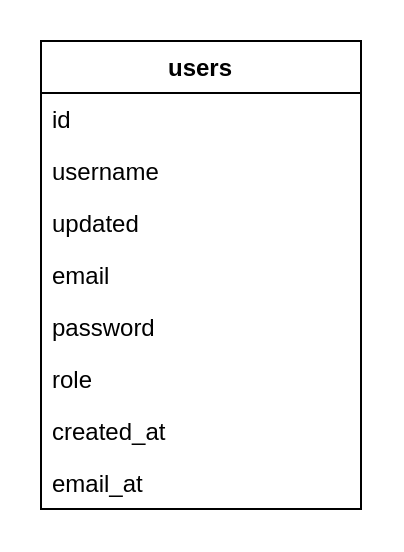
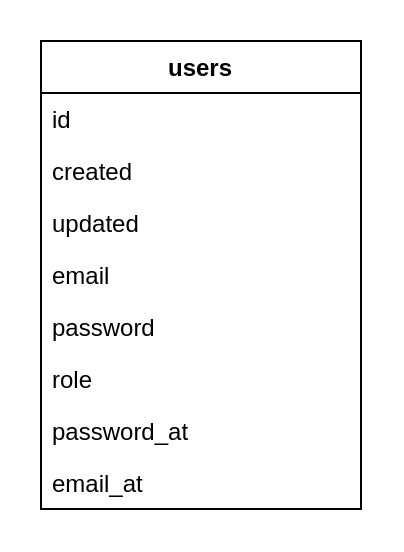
  <mxCell id="0" />
  <mxCell id="1" parent="0" />
  <mxCell id="2" value="users" style="swimlane;fontStyle=1;align=center;verticalAlign=top;childLayout=stackLayout;horizontal=1;startSize=26;horizontalStack=0;resizeParent=1;resizeParentMax=0;resizeLast=0;collapsible=1;marginBottom=0;" vertex="1" parent="1"><mxGeometry x="20" y="20" width="160" height="234" as="geometry" /></mxCell>
  <mxCell id="3" value="id" style="text;strokeColor=none;fillColor=none;align=left;verticalAlign=top;spacingLeft=4;spacingRight=4;overflow=hidden;rotatable=0;points=[[0,0.5],[1,0.5]];portConstraint=eastwest;" vertex="1" parent="2"><mxGeometry y="26" width="160" height="26" as="geometry" /></mxCell>
- <mxCell id="4" value="username" style="text;strokeColor=none;fillColor=none;align=left;verticalAlign=top;spacingLeft=4;spacingRight=4;overflow=hidden;rotatable=0;points=[[0,0.5],[1,0.5]];portConstraint=eastwest;" vertex="1" parent="2"><mxGeometry y="52" width="160" height="26" as="geometry" /></mxCell>
+ <mxCell id="4" value="created" style="text;strokeColor=none;fillColor=none;align=left;verticalAlign=top;spacingLeft=4;spacingRight=4;overflow=hidden;rotatable=0;points=[[0,0.5],[1,0.5]];portConstraint=eastwest;" vertex="1" parent="2"><mxGeometry y="52" width="160" height="26" as="geometry" /></mxCell>
  <mxCell id="5" value="updated" style="text;strokeColor=none;fillColor=none;align=left;verticalAlign=top;spacingLeft=4;spacingRight=4;overflow=hidden;rotatable=0;points=[[0,0.5],[1,0.5]];portConstraint=eastwest;" vertex="1" parent="2"><mxGeometry y="78" width="160" height="26" as="geometry" /></mxCell>
  <mxCell id="6" value="email" style="text;strokeColor=none;fillColor=none;align=left;verticalAlign=top;spacingLeft=4;spacingRight=4;overflow=hidden;rotatable=0;points=[[0,0.5],[1,0.5]];portConstraint=eastwest;" vertex="1" parent="2"><mxGeometry y="104" width="160" height="26" as="geometry" /></mxCell>
  <mxCell id="7" value="password" style="text;strokeColor=none;fillColor=none;align=left;verticalAlign=top;spacingLeft=4;spacingRight=4;overflow=hidden;rotatable=0;points=[[0,0.5],[1,0.5]];portConstraint=eastwest;" vertex="1" parent="2"><mxGeometry y="130" width="160" height="26" as="geometry" /></mxCell>
  <mxCell id="8" value="role" style="text;strokeColor=none;fillColor=none;align=left;verticalAlign=top;spacingLeft=4;spacingRight=4;overflow=hidden;rotatable=0;points=[[0,0.5],[1,0.5]];portConstraint=eastwest;" vertex="1" parent="2"><mxGeometry y="156" width="160" height="26" as="geometry" /></mxCell>
- <mxCell id="9" value="created_at" style="text;strokeColor=none;fillColor=none;align=left;verticalAlign=top;spacingLeft=4;spacingRight=4;overflow=hidden;rotatable=0;points=[[0,0.5],[1,0.5]];portConstraint=eastwest;" vertex="1" parent="2"><mxGeometry y="182" width="160" height="26" as="geometry" /></mxCell>
+ <mxCell id="9" value="password_at" style="text;strokeColor=none;fillColor=none;align=left;verticalAlign=top;spacingLeft=4;spacingRight=4;overflow=hidden;rotatable=0;points=[[0,0.5],[1,0.5]];portConstraint=eastwest;" vertex="1" parent="2"><mxGeometry y="182" width="160" height="26" as="geometry" /></mxCell>
  <mxCell id="10" value="email_at" style="text;strokeColor=none;fillColor=none;align=left;verticalAlign=top;spacingLeft=4;spacingRight=4;overflow=hidden;rotatable=0;points=[[0,0.5],[1,0.5]];portConstraint=eastwest;" vertex="1" parent="2"><mxGeometry y="208" width="160" height="26" as="geometry" /></mxCell>
